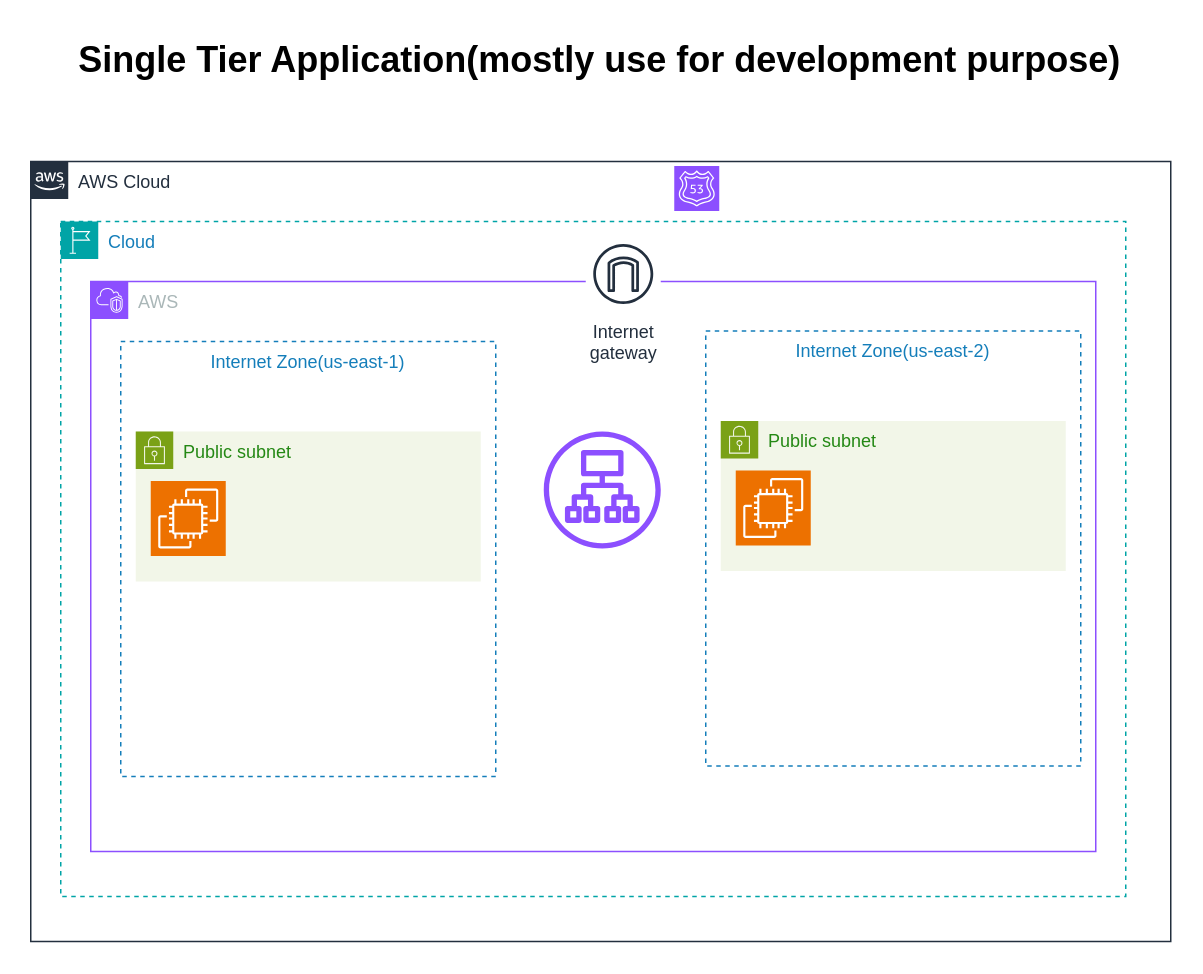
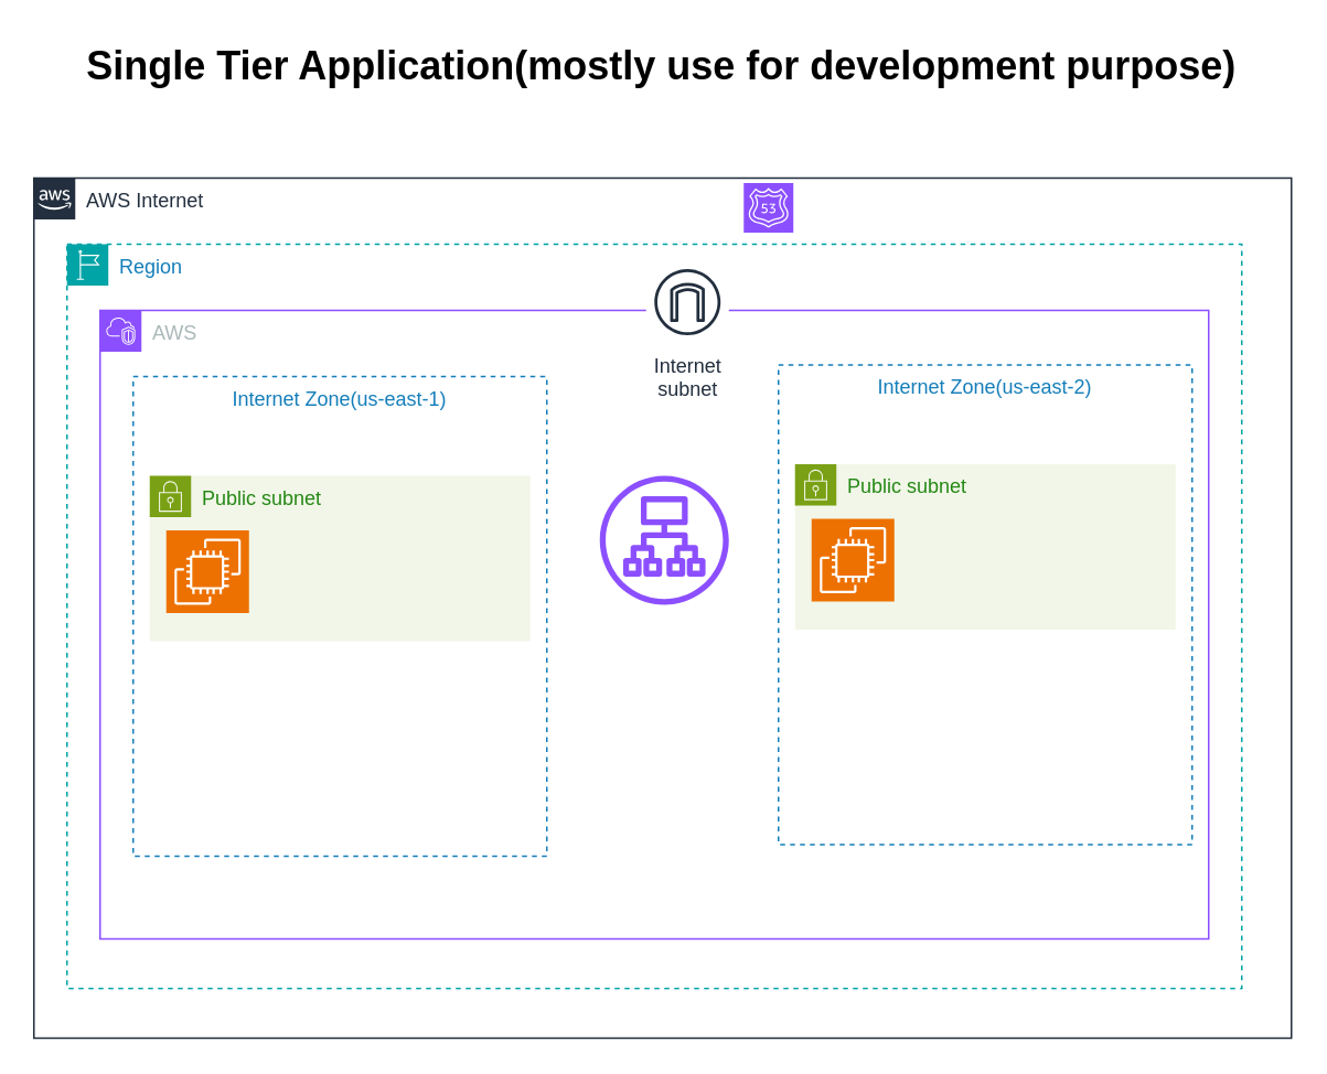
  <mxCell id="0" />
  <mxCell id="1" parent="0" />
- <mxCell id="2" value="AWS Cloud" style="points=[[0,0],[0.25,0],[0.5,0],[0.75,0],[1,0],[1,0.25],[1,0.5],[1,0.75],[1,1],[0.75,1],[0.5,1],[0.25,1],[0,1],[0,0.75],[0,0.5],[0,0.25]];outlineConnect=0;gradientColor=none;html=1;whiteSpace=wrap;fontSize=12;fontStyle=0;container=1;pointerEvents=0;collapsible=0;recursiveResize=0;shape=mxgraph.aws4.group;grIcon=mxgraph.aws4.group_aws_cloud_alt;strokeColor=#232F3E;fillColor=none;verticalAlign=top;align=left;spacingLeft=30;fontColor=#232F3E;dashed=0;" parent="1" vertex="1"><mxGeometry x="20" y="107" width="760" height="520" as="geometry" /></mxCell>
+ <mxCell id="2" value="AWS Internet" style="points=[[0,0],[0.25,0],[0.5,0],[0.75,0],[1,0],[1,0.25],[1,0.5],[1,0.75],[1,1],[0.75,1],[0.5,1],[0.25,1],[0,1],[0,0.75],[0,0.5],[0,0.25]];outlineConnect=0;gradientColor=none;html=1;whiteSpace=wrap;fontSize=12;fontStyle=0;container=1;pointerEvents=0;collapsible=0;recursiveResize=0;shape=mxgraph.aws4.group;grIcon=mxgraph.aws4.group_aws_cloud_alt;strokeColor=#232F3E;fillColor=none;verticalAlign=top;align=left;spacingLeft=30;fontColor=#232F3E;dashed=0;" parent="1" vertex="1"><mxGeometry x="20" y="107" width="760" height="520" as="geometry" /></mxCell>
  <mxCell id="3" value="" style="sketch=0;points=[[0,0,0],[0.25,0,0],[0.5,0,0],[0.75,0,0],[1,0,0],[0,1,0],[0.25,1,0],[0.5,1,0],[0.75,1,0],[1,1,0],[0,0.25,0],[0,0.5,0],[0,0.75,0],[1,0.25,0],[1,0.5,0],[1,0.75,0]];outlineConnect=0;fontColor=#232F3E;fillColor=#8C4FFF;strokeColor=#ffffff;dashed=0;verticalLabelPosition=bottom;verticalAlign=top;align=center;html=1;fontSize=12;fontStyle=0;aspect=fixed;shape=mxgraph.aws4.resourceIcon;resIcon=mxgraph.aws4.route_53;" vertex="1" parent="2"><mxGeometry x="429" y="3" width="30" height="30" as="geometry" /></mxCell>
- <mxCell id="4" value="Cloud" style="points=[[0,0],[0.25,0],[0.5,0],[0.75,0],[1,0],[1,0.25],[1,0.5],[1,0.75],[1,1],[0.75,1],[0.5,1],[0.25,1],[0,1],[0,0.75],[0,0.5],[0,0.25]];outlineConnect=0;gradientColor=none;html=1;whiteSpace=wrap;fontSize=12;fontStyle=0;container=1;pointerEvents=0;collapsible=0;recursiveResize=0;shape=mxgraph.aws4.group;grIcon=mxgraph.aws4.group_region;strokeColor=#00A4A6;fillColor=none;verticalAlign=top;align=left;spacingLeft=30;fontColor=#147EBA;dashed=1;" parent="1" vertex="1"><mxGeometry x="40" y="147" width="710" height="450" as="geometry" /></mxCell>
+ <mxCell id="4" value="Region" style="points=[[0,0],[0.25,0],[0.5,0],[0.75,0],[1,0],[1,0.25],[1,0.5],[1,0.75],[1,1],[0.75,1],[0.5,1],[0.25,1],[0,1],[0,0.75],[0,0.5],[0,0.25]];outlineConnect=0;gradientColor=none;html=1;whiteSpace=wrap;fontSize=12;fontStyle=0;container=1;pointerEvents=0;collapsible=0;recursiveResize=0;shape=mxgraph.aws4.group;grIcon=mxgraph.aws4.group_region;strokeColor=#00A4A6;fillColor=none;verticalAlign=top;align=left;spacingLeft=30;fontColor=#147EBA;dashed=1;" parent="1" vertex="1"><mxGeometry x="40" y="147" width="710" height="450" as="geometry" /></mxCell>
  <mxCell id="5" value="AWS" style="points=[[0,0],[0.25,0],[0.5,0],[0.75,0],[1,0],[1,0.25],[1,0.5],[1,0.75],[1,1],[0.75,1],[0.5,1],[0.25,1],[0,1],[0,0.75],[0,0.5],[0,0.25]];outlineConnect=0;gradientColor=none;html=1;whiteSpace=wrap;fontSize=12;fontStyle=0;container=1;pointerEvents=0;collapsible=0;recursiveResize=0;shape=mxgraph.aws4.group;grIcon=mxgraph.aws4.group_vpc2;strokeColor=#8C4FFF;fillColor=none;verticalAlign=top;align=left;spacingLeft=30;fontColor=#AAB7B8;dashed=0;" parent="4" vertex="1"><mxGeometry x="20" y="40" width="670" height="380" as="geometry" /></mxCell>
  <mxCell id="6" value="Internet Zone(us-east-1)" style="fillColor=none;strokeColor=#147EBA;dashed=1;verticalAlign=top;fontStyle=0;fontColor=#147EBA;whiteSpace=wrap;html=1;" parent="5" vertex="1"><mxGeometry x="20" y="40" width="250" height="290" as="geometry" /></mxCell>
  <mxCell id="7" value="Public subnet" style="points=[[0,0],[0.25,0],[0.5,0],[0.75,0],[1,0],[1,0.25],[1,0.5],[1,0.75],[1,1],[0.75,1],[0.5,1],[0.25,1],[0,1],[0,0.75],[0,0.5],[0,0.25]];outlineConnect=0;gradientColor=none;html=1;whiteSpace=wrap;fontSize=12;fontStyle=0;container=1;pointerEvents=0;collapsible=0;recursiveResize=0;shape=mxgraph.aws4.group;grIcon=mxgraph.aws4.group_security_group;grStroke=0;strokeColor=#7AA116;fillColor=#F2F6E8;verticalAlign=top;align=left;spacingLeft=30;fontColor=#248814;dashed=0;" parent="5" vertex="1"><mxGeometry x="30" y="100" width="230" height="100" as="geometry" /></mxCell>
  <mxCell id="8" value="" style="sketch=0;points=[[0,0,0],[0.25,0,0],[0.5,0,0],[0.75,0,0],[1,0,0],[0,1,0],[0.25,1,0],[0.5,1,0],[0.75,1,0],[1,1,0],[0,0.25,0],[0,0.5,0],[0,0.75,0],[1,0.25,0],[1,0.5,0],[1,0.75,0]];outlineConnect=0;fontColor=#232F3E;fillColor=#ED7100;strokeColor=#ffffff;dashed=0;verticalLabelPosition=bottom;verticalAlign=top;align=center;html=1;fontSize=12;fontStyle=0;aspect=fixed;shape=mxgraph.aws4.resourceIcon;resIcon=mxgraph.aws4.ec2;" vertex="1" parent="5"><mxGeometry x="40" y="133" width="50" height="50" as="geometry" /></mxCell>
- <mxCell id="9" value="Internet&#10;gateway" style="sketch=0;outlineConnect=0;fontColor=#232F3E;gradientColor=none;strokeColor=#232F3E;fillColor=#ffffff;dashed=0;verticalLabelPosition=bottom;verticalAlign=top;align=center;html=1;fontSize=12;fontStyle=0;aspect=fixed;shape=mxgraph.aws4.resourceIcon;resIcon=mxgraph.aws4.internet_gateway;" vertex="1" parent="5"><mxGeometry x="330" y="-30" width="50" height="50" as="geometry" /></mxCell>
+ <mxCell id="9" value="Internet&#10;subnet" style="sketch=0;outlineConnect=0;fontColor=#232F3E;gradientColor=none;strokeColor=#232F3E;fillColor=#ffffff;dashed=0;verticalLabelPosition=bottom;verticalAlign=top;align=center;html=1;fontSize=12;fontStyle=0;aspect=fixed;shape=mxgraph.aws4.resourceIcon;resIcon=mxgraph.aws4.internet_gateway;" vertex="1" parent="5"><mxGeometry x="330" y="-30" width="50" height="50" as="geometry" /></mxCell>
  <mxCell id="10" value="Internet Zone(us-east-2)" style="fillColor=none;strokeColor=#147EBA;dashed=1;verticalAlign=top;fontStyle=0;fontColor=#147EBA;whiteSpace=wrap;html=1;" vertex="1" parent="5"><mxGeometry x="410" y="33" width="250" height="290" as="geometry" /></mxCell>
  <mxCell id="11" value="Public subnet" style="points=[[0,0],[0.25,0],[0.5,0],[0.75,0],[1,0],[1,0.25],[1,0.5],[1,0.75],[1,1],[0.75,1],[0.5,1],[0.25,1],[0,1],[0,0.75],[0,0.5],[0,0.25]];outlineConnect=0;gradientColor=none;html=1;whiteSpace=wrap;fontSize=12;fontStyle=0;container=1;pointerEvents=0;collapsible=0;recursiveResize=0;shape=mxgraph.aws4.group;grIcon=mxgraph.aws4.group_security_group;grStroke=0;strokeColor=#7AA116;fillColor=#F2F6E8;verticalAlign=top;align=left;spacingLeft=30;fontColor=#248814;dashed=0;" vertex="1" parent="5"><mxGeometry x="420" y="93" width="230" height="100" as="geometry" /></mxCell>
  <mxCell id="12" value="" style="sketch=0;points=[[0,0,0],[0.25,0,0],[0.5,0,0],[0.75,0,0],[1,0,0],[0,1,0],[0.25,1,0],[0.5,1,0],[0.75,1,0],[1,1,0],[0,0.25,0],[0,0.5,0],[0,0.75,0],[1,0.25,0],[1,0.5,0],[1,0.75,0]];outlineConnect=0;fontColor=#232F3E;fillColor=#ED7100;strokeColor=#ffffff;dashed=0;verticalLabelPosition=bottom;verticalAlign=top;align=center;html=1;fontSize=12;fontStyle=0;aspect=fixed;shape=mxgraph.aws4.resourceIcon;resIcon=mxgraph.aws4.ec2;" vertex="1" parent="5"><mxGeometry x="430" y="126" width="50" height="50" as="geometry" /></mxCell>
  <mxCell id="13" value="" style="sketch=0;outlineConnect=0;fontColor=#232F3E;gradientColor=none;fillColor=#8C4FFF;strokeColor=none;dashed=0;verticalLabelPosition=bottom;verticalAlign=top;align=center;html=1;fontSize=12;fontStyle=0;aspect=fixed;pointerEvents=1;shape=mxgraph.aws4.application_load_balancer;" vertex="1" parent="5"><mxGeometry x="302" y="100" width="78" height="78" as="geometry" /></mxCell>
  <mxCell id="14" value="Single Tier Application(mostly use for development purpose)" style="text;strokeColor=none;fillColor=none;html=1;fontSize=24;fontStyle=1;verticalAlign=middle;align=center;" vertex="1" parent="1"><mxGeometry x="349" width="100" height="40" as="geometry" y="20" /></mxCell>
